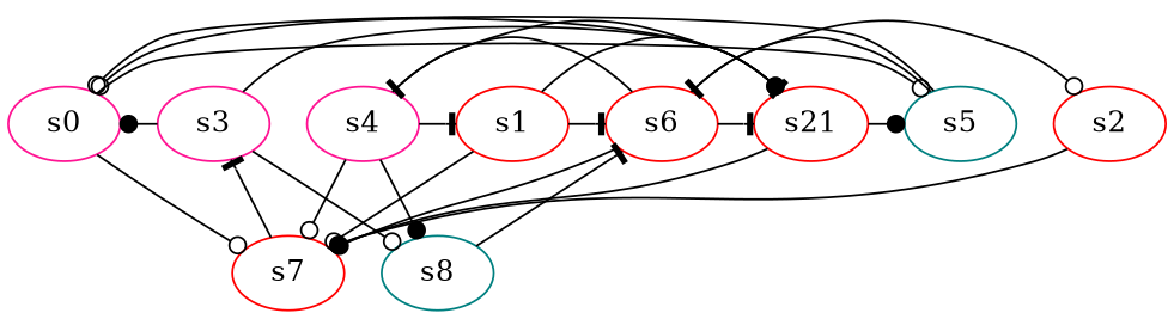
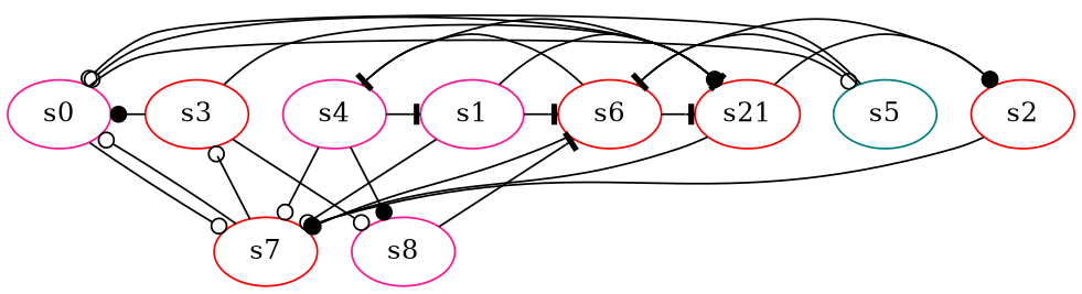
  digraph {
    node [color=red player=0]
    edge [arrowhead=odot]
    s0 [color=deeppink player=1]
    s5 [color=teal]
    s7 [player=1]
    s6
-   s3 [color=deeppink]
-   s1
+   s3
+   s1 [color=deeppink]
    n7 [label=s21]
    s2 [player=1]
    s4 [color=deeppink]
-   s8 [color=teal player=1]
+   s8 [color=deeppink player=1]
    s0 -> s5 [constraint="!(time % 3 == 0)"]
    s0 -> s7 [constraint="!(time % 3 == 1)"]
    s5 -> s0 [constraint="time % 6 == 2"]
    s5 -> s6 [arrowhead=tee constraint="time == 18 || time == 21 || time == 24 || time == 26"]
-   s7 -> s3 [arrowhead=tee constraint="time % 2 == 0 || time % 2 == 0"]
+   s7 -> s0 [constraint="time == 8"]
+   s7 -> s3 [constraint="time % 2 == 0 || time % 2 == 0"]
    s6 -> s7 [constraint="time % 5 == 1 || time % 2 == 1"]
    s6 -> n7 [arrowhead=tee constraint="time % 3 == 2 && time % 5 == 0"]
    s6 -> s2 [constraint="time % 2 == 1 || time % 4 == 0"]
    s6 -> s4 [arrowhead=tee constraint="!(time % 4 == 2)"]
    s3 -> s0 [arrowhead=dot constraint="time % 4 == 0 && time % 3 == 1"]
    s3 -> n7 [arrowhead=tee constraint="time % 4 == 0 && time % 3 == 2"]
    s3 -> s8 [constraint="time % 4 == 2 || time % 5 == 3"]
    s1 -> s7 [constraint="time % 2 == 1 && time % 5 == 0"]
    s1 -> s6 [arrowhead=tee constraint="time % 3 == 0"]
    s1 -> n7 [constraint="time == 0 || time == 5 || time == 6 || time == 8"]
    n7 -> s0 [constraint="!(time % 4 == 1)"]
    n7 -> s7 [arrowhead=dot constraint="time == 22"]
-   n7 -> s5 [arrowhead=dot constraint="time % 4 == 3"]
+   n7 -> s2 [arrowhead=dot constraint="time % 4 == 3"]
    s2 -> s7 [constraint="!(time % 6 == 5)"]
    s4 -> s7
    s4 -> s1 [arrowhead=tee constraint="time % 4 == 3 && time % 3 == 1"]
    s4 -> n7 [arrowhead=dot constraint="time % 5 == 3 || time % 4 == 0"]
    s4 -> s8 [arrowhead=dot]
    s8 -> s6 [arrowhead=tee constraint="time % 4 == 3 && time % 4 == 3"]
  }
